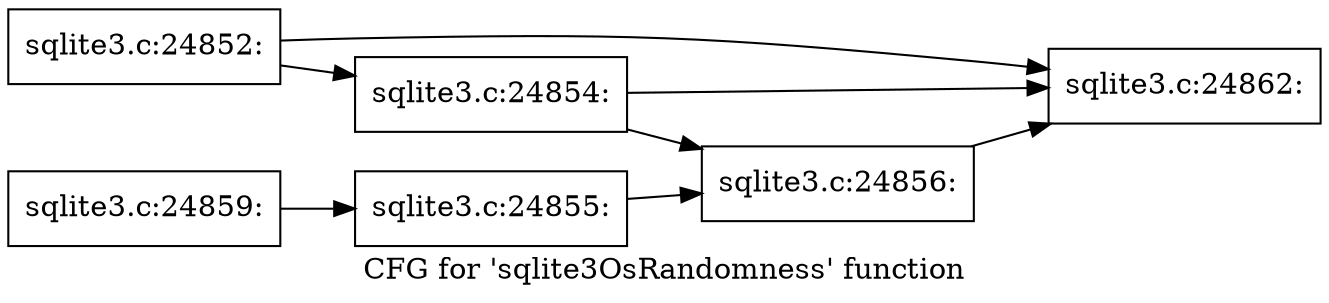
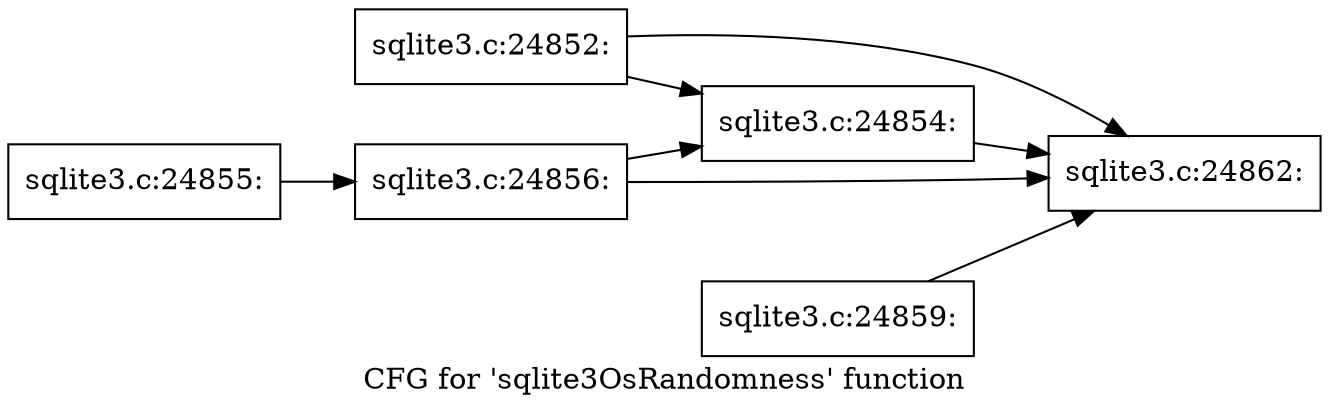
  digraph {
    label="CFG for 'sqlite3OsRandomness' function"
    rankdir=LR
    node [shape=record]
    n1 [label="{sqlite3.c:24852:}"]
    n2 [label="{sqlite3.c:24854:}"]
    n3 [label="{sqlite3.c:24862:}"]
    n4 [label="{sqlite3.c:24856:}"]
    n5 [label="{sqlite3.c:24859:}"]
    n6 [label="{sqlite3.c:24855:}"]
    n1 -> n2
    n1 -> n3
    n2 -> n3
-   n2 -> n4
+   n4 -> n2
    n4 -> n3
-   n5 -> n6
+   n5 -> n3
    n6 -> n4
  }
